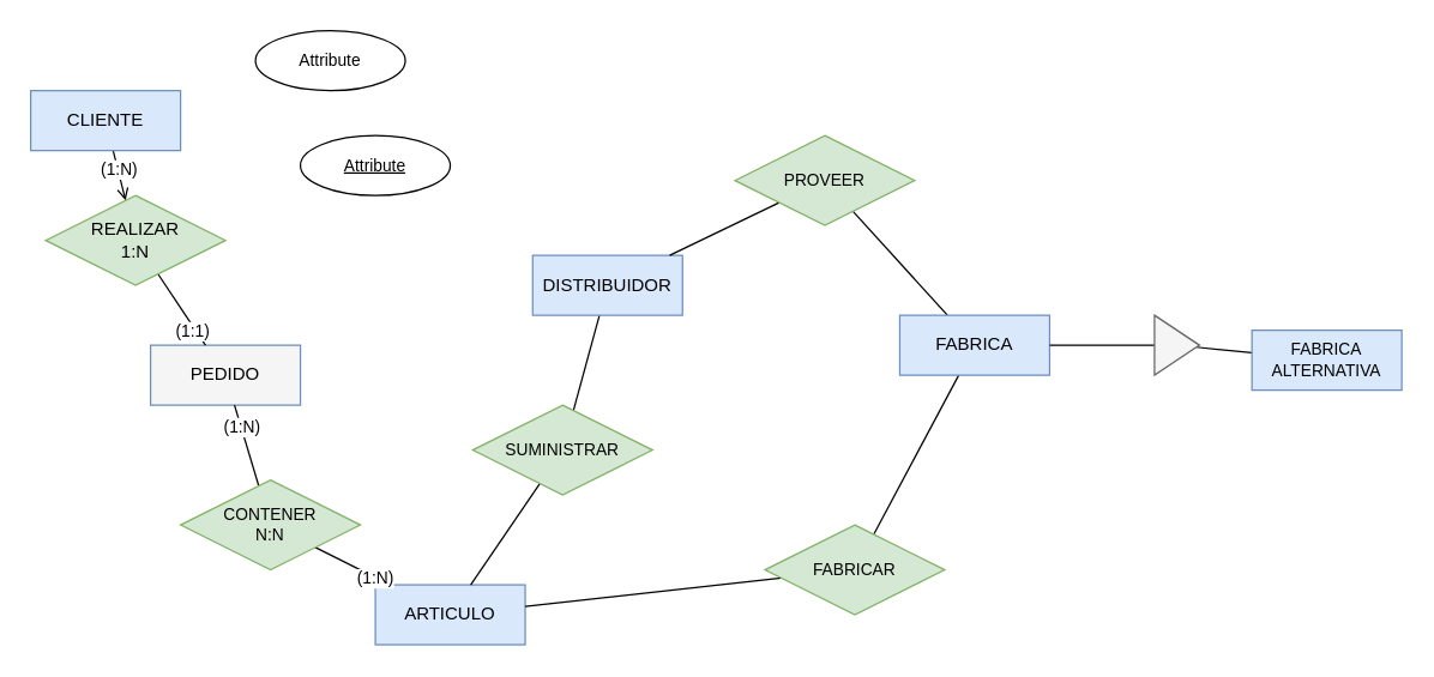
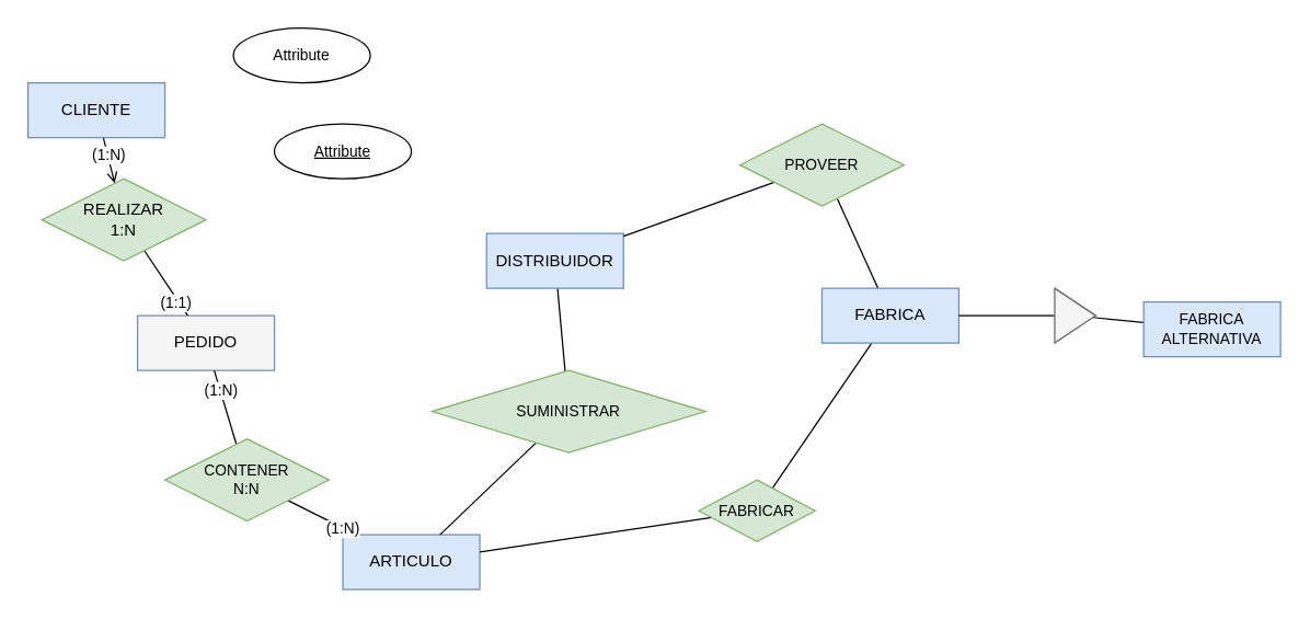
  <mxCell id="0" />
  <mxCell id="1" parent="0" />
  <mxCell id="2" style="rounded=0;orthogonalLoop=1;jettySize=auto;html=1;endArrow=open;endFill=0;" edge="1" parent="1" source="4" target="14"><mxGeometry relative="1" as="geometry" /></mxCell>
  <mxCell id="3" value="(1:N)" style="edgeLabel;html=1;align=center;verticalAlign=middle;resizable=0;points=[];fontSize=11;fontFamily=Helvetica;fontColor=default;" vertex="1" connectable="0" parent="2"><mxGeometry x="-0.259" y="-1" relative="1" as="geometry"><mxPoint x="1" as="offset" /></mxGeometry></mxCell>
  <mxCell id="4" value="CLIENTE" style="whiteSpace=wrap;html=1;align=center;fillColor=#dae8fc;strokeColor=#6c8ebf;" vertex="1" parent="1"><mxGeometry x="20" y="60" width="100" height="40" as="geometry" /></mxCell>
  <mxCell id="5" value="PEDIDO" style="whiteSpace=wrap;html=1;align=center;fillColor=#f5f5f5;strokeColor=#6c8ebf;" vertex="1" parent="1"><mxGeometry x="100" y="230" width="100" height="40" as="geometry" /></mxCell>
  <mxCell id="6" value="ARTICULO" style="whiteSpace=wrap;html=1;align=center;fillColor=#dae8fc;strokeColor=#6c8ebf;" vertex="1" parent="1"><mxGeometry x="250" y="390" width="100" height="40" as="geometry" /></mxCell>
  <mxCell id="7" style="edgeStyle=none;shape=connector;rounded=0;orthogonalLoop=1;jettySize=auto;html=1;labelBackgroundColor=default;strokeColor=default;align=center;verticalAlign=middle;fontFamily=Helvetica;fontSize=11;fontColor=default;endArrow=none;endFill=0;" edge="1" parent="1" source="9" target="23"><mxGeometry relative="1" as="geometry" /></mxCell>
  <mxCell id="8" style="edgeStyle=none;shape=connector;rounded=0;orthogonalLoop=1;jettySize=auto;html=1;labelBackgroundColor=default;strokeColor=default;align=center;verticalAlign=middle;fontFamily=Helvetica;fontSize=11;fontColor=default;endArrow=none;endFill=0;" edge="1" parent="1" source="9" target="25"><mxGeometry relative="1" as="geometry" /></mxCell>
  <mxCell id="9" value="FABRICA" style="whiteSpace=wrap;html=1;align=center;fillColor=#dae8fc;strokeColor=#6c8ebf;" vertex="1" parent="1"><mxGeometry x="600" y="210" width="100" height="40" as="geometry" /></mxCell>
  <mxCell id="10" style="edgeStyle=none;shape=connector;rounded=0;orthogonalLoop=1;jettySize=auto;html=1;labelBackgroundColor=default;strokeColor=default;align=center;verticalAlign=middle;fontFamily=Helvetica;fontSize=11;fontColor=default;endArrow=none;endFill=0;" edge="1" parent="1" source="11" target="21"><mxGeometry relative="1" as="geometry" /></mxCell>
  <mxCell id="11" value="DISTRIBUIDOR" style="whiteSpace=wrap;html=1;align=center;fillColor=#dae8fc;strokeColor=#6c8ebf;" vertex="1" parent="1"><mxGeometry x="355" y="170" width="100" height="40" as="geometry" /></mxCell>
  <mxCell id="12" style="edgeStyle=none;shape=connector;rounded=0;orthogonalLoop=1;jettySize=auto;html=1;labelBackgroundColor=default;strokeColor=default;align=center;verticalAlign=middle;fontFamily=Helvetica;fontSize=11;fontColor=default;endArrow=none;endFill=0;" edge="1" parent="1" source="14" target="5"><mxGeometry relative="1" as="geometry" /></mxCell>
  <mxCell id="13" value="(1:1)" style="edgeLabel;html=1;align=center;verticalAlign=middle;resizable=0;points=[];fontSize=11;fontFamily=Helvetica;fontColor=default;" vertex="1" connectable="0" parent="12"><mxGeometry x="0.54" y="-2" relative="1" as="geometry"><mxPoint as="offset" /></mxGeometry></mxCell>
  <mxCell id="14" value="REALIZAR&lt;br&gt;1:N" style="shape=rhombus;perimeter=rhombusPerimeter;whiteSpace=wrap;html=1;align=center;fillColor=#d5e8d4;strokeColor=#82b366;" vertex="1" parent="1"><mxGeometry x="30" y="130" width="120" height="60" as="geometry" /></mxCell>
  <mxCell id="15" style="edgeStyle=none;shape=connector;rounded=0;orthogonalLoop=1;jettySize=auto;html=1;labelBackgroundColor=default;strokeColor=default;align=center;verticalAlign=middle;fontFamily=Helvetica;fontSize=11;fontColor=default;endArrow=none;endFill=0;" edge="1" parent="1" source="19" target="5"><mxGeometry relative="1" as="geometry" /></mxCell>
  <mxCell id="16" value="(1:N)" style="edgeLabel;html=1;align=center;verticalAlign=middle;resizable=0;points=[];fontSize=11;fontFamily=Helvetica;fontColor=default;" vertex="1" connectable="0" parent="15"><mxGeometry x="0.46" relative="1" as="geometry"><mxPoint as="offset" /></mxGeometry></mxCell>
  <mxCell id="17" style="edgeStyle=none;shape=connector;rounded=0;orthogonalLoop=1;jettySize=auto;html=1;labelBackgroundColor=default;strokeColor=default;align=center;verticalAlign=middle;fontFamily=Helvetica;fontSize=11;fontColor=default;endArrow=none;endFill=0;" edge="1" parent="1" source="19" target="6"><mxGeometry relative="1" as="geometry" /></mxCell>
  <mxCell id="18" value="(1:N)" style="edgeLabel;html=1;align=center;verticalAlign=middle;resizable=0;points=[];fontSize=11;fontFamily=Helvetica;fontColor=default;" vertex="1" connectable="0" parent="17"><mxGeometry x="0.579" y="-1" relative="1" as="geometry"><mxPoint x="1" as="offset" /></mxGeometry></mxCell>
  <mxCell id="19" value="CONTENER&lt;br&gt;N:N" style="shape=rhombus;perimeter=rhombusPerimeter;whiteSpace=wrap;html=1;align=center;fontFamily=Helvetica;fontSize=11;fillColor=#d5e8d4;strokeColor=#82b366;" vertex="1" parent="1"><mxGeometry x="120" y="320" width="120" height="60" as="geometry" /></mxCell>
  <mxCell id="20" style="edgeStyle=none;shape=connector;rounded=0;orthogonalLoop=1;jettySize=auto;html=1;labelBackgroundColor=default;strokeColor=default;align=center;verticalAlign=middle;fontFamily=Helvetica;fontSize=11;fontColor=default;endArrow=none;endFill=0;" edge="1" parent="1" source="21" target="6"><mxGeometry relative="1" as="geometry" /></mxCell>
- <mxCell id="21" value="SUMINISTRAR" style="shape=rhombus;perimeter=rhombusPerimeter;whiteSpace=wrap;html=1;align=center;fontFamily=Helvetica;fontSize=11;fillColor=#d5e8d4;strokeColor=#82b366;" vertex="1" parent="1"><mxGeometry x="315" y="270" width="120" height="60" as="geometry" /></mxCell>
+ <mxCell id="21" value="SUMINISTRAR" style="shape=rhombus;perimeter=rhombusPerimeter;whiteSpace=wrap;html=1;align=center;fontFamily=Helvetica;fontSize=11;fillColor=#d5e8d4;strokeColor=#82b366;" vertex="1" parent="1"><mxGeometry x="315" y="270" width="200" height="60" as="geometry" /></mxCell>
  <mxCell id="22" style="edgeStyle=none;shape=connector;rounded=0;orthogonalLoop=1;jettySize=auto;html=1;labelBackgroundColor=default;strokeColor=default;align=center;verticalAlign=middle;fontFamily=Helvetica;fontSize=11;fontColor=default;endArrow=none;endFill=0;" edge="1" parent="1" source="23" target="6"><mxGeometry relative="1" as="geometry" /></mxCell>
- <mxCell id="23" value="FABRICAR" style="shape=rhombus;perimeter=rhombusPerimeter;whiteSpace=wrap;html=1;align=center;fontFamily=Helvetica;fontSize=11;fillColor=#d5e8d4;strokeColor=#82b366;" vertex="1" parent="1"><mxGeometry x="510" y="350" width="120" height="60" as="geometry" /></mxCell>
+ <mxCell id="23" value="FABRICAR" style="shape=rhombus;perimeter=rhombusPerimeter;whiteSpace=wrap;html=1;align=center;fontFamily=Helvetica;fontSize=11;fillColor=#d5e8d4;strokeColor=#82b366;" vertex="1" parent="1"><mxGeometry x="510" y="350" width="85" height="45" as="geometry" /></mxCell>
  <mxCell id="24" style="edgeStyle=none;shape=connector;rounded=0;orthogonalLoop=1;jettySize=auto;html=1;labelBackgroundColor=default;strokeColor=default;align=center;verticalAlign=middle;fontFamily=Helvetica;fontSize=11;fontColor=default;endArrow=none;endFill=0;" edge="1" parent="1" source="25" target="11"><mxGeometry relative="1" as="geometry" /></mxCell>
- <mxCell id="25" value="PROVEER" style="shape=rhombus;perimeter=rhombusPerimeter;whiteSpace=wrap;html=1;align=center;fontFamily=Helvetica;fontSize=11;fillColor=#d5e8d4;strokeColor=#82b366;" vertex="1" parent="1"><mxGeometry x="490" y="90" width="120" height="60" as="geometry" /></mxCell>
+ <mxCell id="25" value="PROVEER" style="shape=rhombus;perimeter=rhombusPerimeter;whiteSpace=wrap;html=1;align=center;fontFamily=Helvetica;fontSize=11;fillColor=#d5e8d4;strokeColor=#82b366;" vertex="1" parent="1"><mxGeometry x="540" y="90" width="120" height="60" as="geometry" /></mxCell>
  <mxCell id="26" style="edgeStyle=none;shape=connector;rounded=0;orthogonalLoop=1;jettySize=auto;html=1;labelBackgroundColor=default;strokeColor=default;align=center;verticalAlign=middle;fontFamily=Helvetica;fontSize=11;fontColor=default;endArrow=none;endFill=0;" edge="1" parent="1" source="27" target="29"><mxGeometry relative="1" as="geometry" /></mxCell>
  <mxCell id="27" value="FABRICA ALTERNATIVA" style="whiteSpace=wrap;html=1;align=center;fontFamily=Helvetica;fontSize=11;fillColor=#dae8fc;strokeColor=#6c8ebf;" vertex="1" parent="1"><mxGeometry x="835" y="220" width="100" height="40" as="geometry" /></mxCell>
  <mxCell id="28" style="edgeStyle=none;shape=connector;rounded=0;orthogonalLoop=1;jettySize=auto;html=1;labelBackgroundColor=default;strokeColor=default;align=center;verticalAlign=middle;fontFamily=Helvetica;fontSize=11;fontColor=default;endArrow=none;endFill=0;" edge="1" parent="1" source="29" target="9"><mxGeometry relative="1" as="geometry" /></mxCell>
  <mxCell id="29" value="" style="triangle;whiteSpace=wrap;html=1;fontFamily=Helvetica;fontSize=11;fontColor=#333333;fillColor=#f5f5f5;strokeColor=#666666;" vertex="1" parent="1"><mxGeometry x="770" y="210" width="30" height="40" as="geometry" /></mxCell>
  <mxCell id="30" value="Attribute" style="ellipse;whiteSpace=wrap;html=1;align=center;fontFamily=Helvetica;fontSize=11;fontColor=default;" vertex="1" parent="1"><mxGeometry x="170" y="20" width="100" height="40" as="geometry" /></mxCell>
  <mxCell id="31" value="Attribute" style="ellipse;whiteSpace=wrap;html=1;align=center;fontStyle=4;fontFamily=Helvetica;fontSize=11;fontColor=default;" vertex="1" parent="1"><mxGeometry x="200" y="90" width="100" height="40" as="geometry" /></mxCell>
